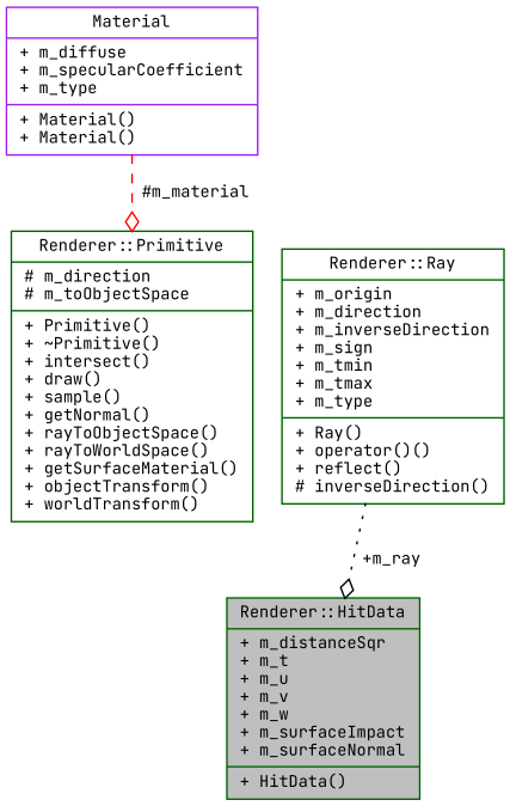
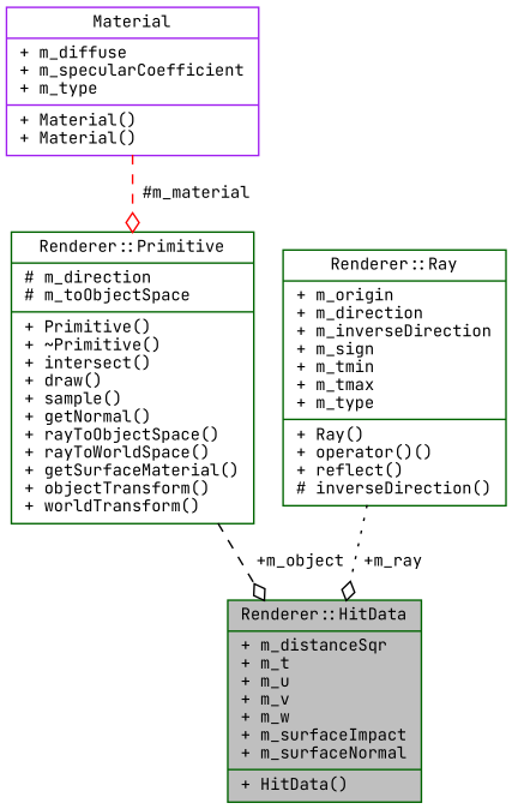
  digraph {
    fontname="JetBrains Mono"
    node [color=darkgreen fillcolor=white fontname="JetBrains Mono" fontsize=10 shape=record style=filled]
    edge [arrowhead=odiamond color=black fontname="JetBrains Mono" fontsize=10 labelfontname=FreeSans labelfontsize=10 style=dashed]
    n1 [fillcolor=grey75 fontcolor=black height=0.2 label="{Renderer::HitData\n|+ m_distanceSqr\l+ m_t\l+ m_u\l+ m_v\l+ m_w\l+ m_surfaceImpact\l+ m_surfaceNormal\l|+ HitData()\l}" width=0.4]
    n2 [height=0.2 label="{Renderer::Primitive\n|# m_direction\l# m_toObjectSpace\l|+ Primitive()\l+ ~Primitive()\l+ intersect()\l+ draw()\l+ sample()\l+ getNormal()\l+ rayToObjectSpace()\l+ rayToWorldSpace()\l+ getSurfaceMaterial()\l+ objectTransform()\l+ worldTransform()\l}" width=0.4]
    n3 [color=purple height=0.2 label="{Material\n|+ m_diffuse\l+ m_specularCoefficient\l+ m_type\l|+ Material()\l+ Material()\l}" width=0.4]
    n4 [height=0.2 label="{Renderer::Ray\n|+ m_origin\l+ m_direction\l+ m_inverseDirection\l+ m_sign\l+ m_tmin\l+ m_tmax\l+ m_type\l|+ Ray()\l+ operator()()\l+ reflect()\l# inverseDirection()\l}" width=0.4]
+   n2 -> n1 [label=" +m_object"]
    n3 -> n2 [color=red label=" #m_material"]
    n4 -> n1 [label=" +m_ray" style=dotted]
  }
